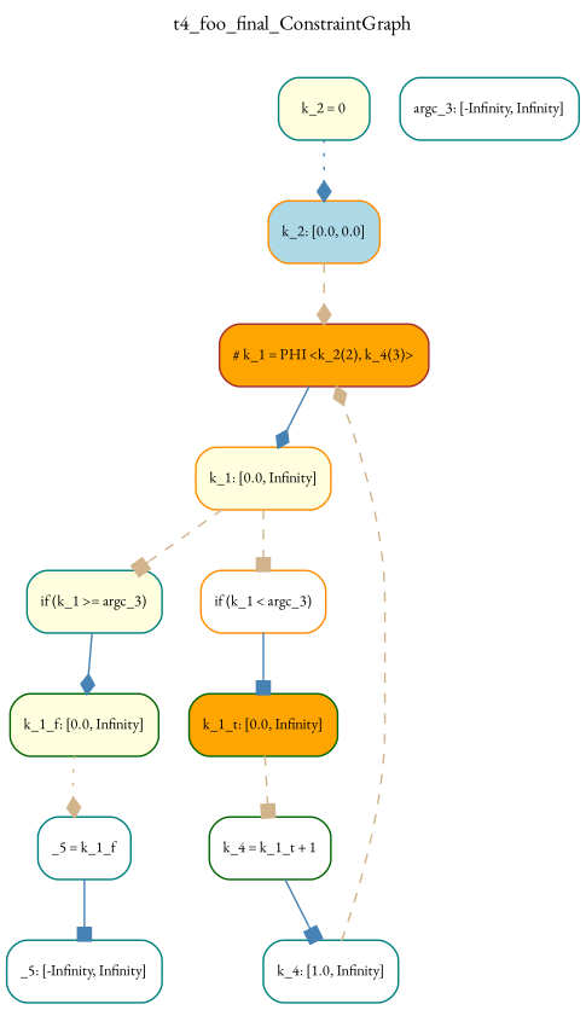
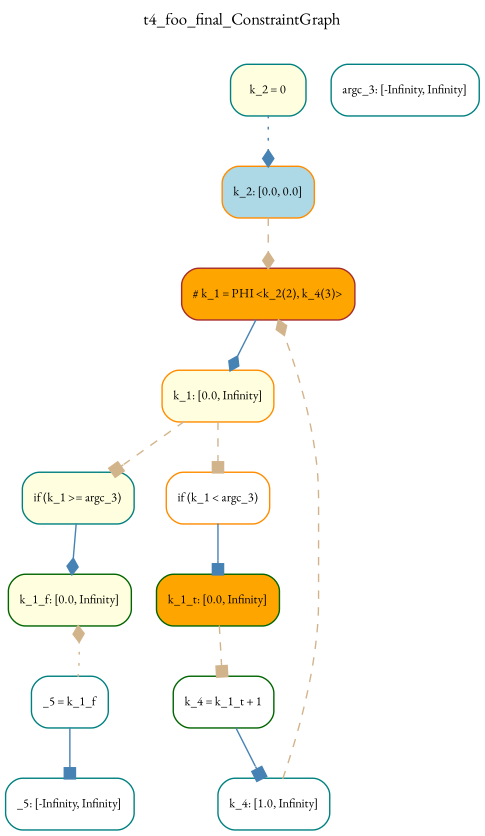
  digraph {
    fontname="EB Garamond"
    fontsize=12
    label=t4_foo_final_ConstraintGraph
    labelloc=top
    node [color=teal fillcolor=white fontname="EB Garamond" fontsize=9 shape=Mrecord style=filled]
    edge [arrowhead=diamond color=steelblue fontname="EB Garamond" fontsize=10 style=dashed]
    n1 [fillcolor=lightyellow label="{ k_2 = 0 }"]
    n2 [color=darkorange fillcolor=lightblue label="{ k_2: \[0.0, 0.0\] }"]
    n3 [color=brown fillcolor=orange label="{ # k_1 = PHI \<k_2(2), k_4(3)\> }"]
    n4 [color=darkorange fillcolor=lightyellow label="{ k_1: \[0.0, Infinity\] }"]
    n5 [color=darkgreen label="{ k_4 = k_1_t + 1 }"]
    n6 [label="{ k_4: \[1.0, Infinity\] }"]
    n7 [label="{ _5 = k_1_f }"]
    n8 [label="{ _5: \[-Infinity, Infinity\] }"]
    n9 [fillcolor=lightyellow label="{ if (k_1 \>= argc_3) }"]
    n10 [color=darkgreen fillcolor=lightyellow label="{ k_1_f: \[0.0, Infinity\] }"]
    n11 [color=darkorange label="{ if (k_1 \< argc_3) }"]
    n12 [color=darkgreen fillcolor=orange label="{ k_1_t: \[0.0, Infinity\] }"]
    n13 [label="{ argc_3: \[-Infinity, Infinity\] }"]
    n1 -> n2 [style=dotted]
    n2 -> n3 [color=tan]
    n3 -> n4 [style=solid]
    n4 -> n9 [arrowhead=box color=tan]
    n4 -> n11 [arrowhead=box color=tan]
    n5 -> n6 [arrowhead=box style=solid]
    n6 -> n3 [color=tan]
    n7 -> n8 [arrowhead=box style=solid]
    n9 -> n10 [style=solid]
-   n10 -> n7 [color=tan style=dotted]
+   n7 -> n10 [color=tan style=dotted]
    n11 -> n12 [arrowhead=box style=solid]
    n12 -> n5 [arrowhead=box color=tan]
  }
